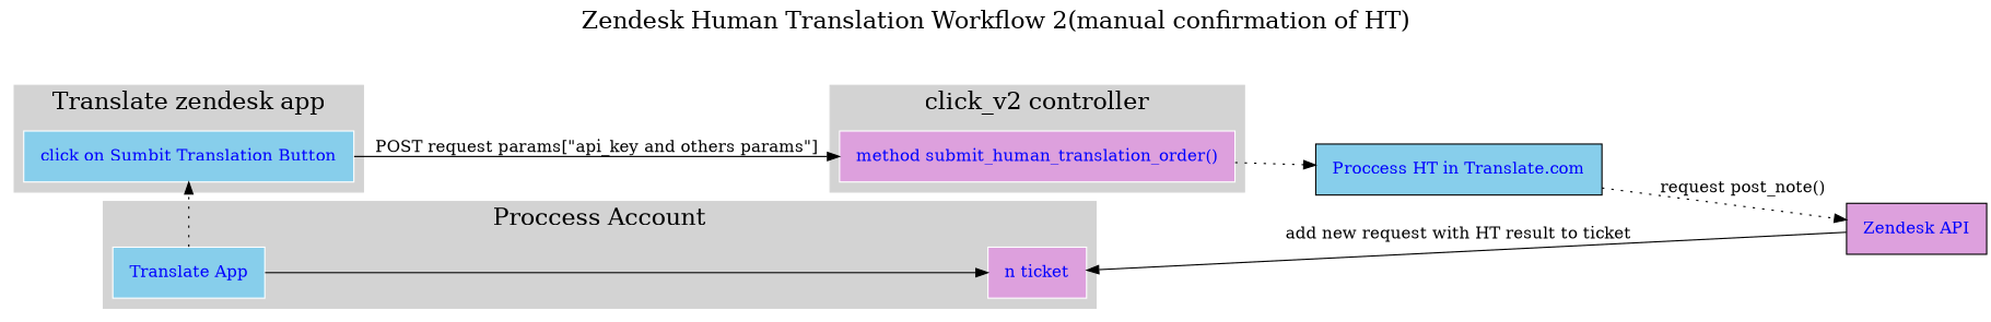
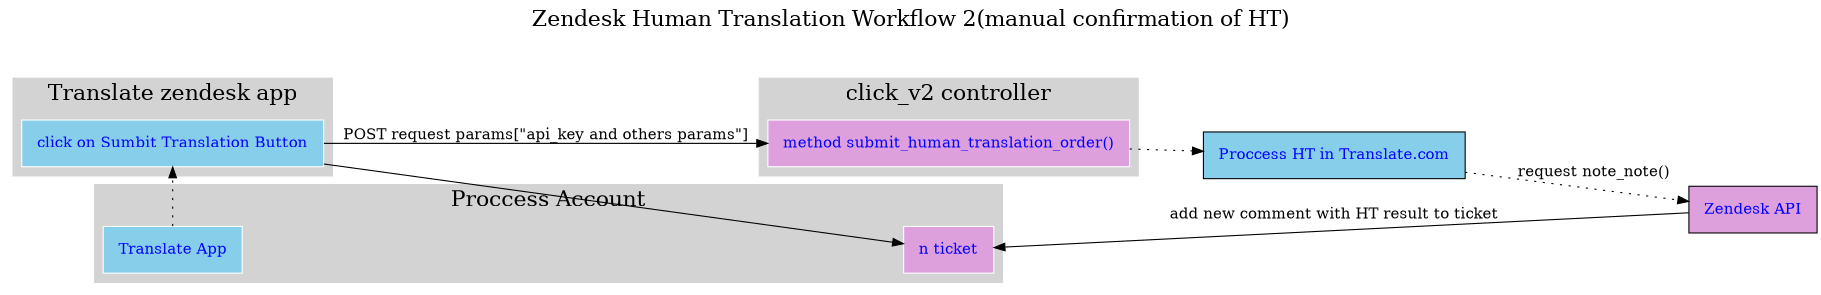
  digraph {
    fontsize=20
    label="Zendesk Human Translation Workflow 2(manual confirmation of HT)"
    labelloc=t
    rankdir=LR
    node [color=white fillcolor=plum fontcolor=blue fontsize=14 margin=0.2 shape=box style=filled]
    edge [style=solid]
    "n ticket" [width=1]
    "Translate App" [fillcolor=skyblue width=1]
    "click on Sumbit Translation Button" [fillcolor=skyblue width=1]
    "method submit_human_translation_order()" [width=1]
    "Proccess HT in Translate.com" [fillcolor=skyblue width=1 color=""]
    "Zendesk API" [width=1 color=""]
    subgraph cluster_1 {
      color=lightgrey
      label="Proccess Account"
      style=filled
      "n ticket"
      "Translate App"
    }
    subgraph cluster_2 {
      color=lightgrey
      label="Translate zendesk app"
      style=filled
      "click on Sumbit Translation Button"
    }
    subgraph cluster_3 {
      color=lightgrey
      label="click_v2 controller"
      style=filled
      "method submit_human_translation_order()"
    }
-   "Translate App" -> "n ticket"
+   "click on Sumbit Translation Button" -> "n ticket"
    "Translate App" -> "click on Sumbit Translation Button" [style=dotted]
    "click on Sumbit Translation Button" -> "method submit_human_translation_order()" [label="POST request params[\"api_key and others params\"]"]
    "method submit_human_translation_order()" -> "Proccess HT in Translate.com" [style=dotted]
-   "Proccess HT in Translate.com" -> "Zendesk API" [label="request post_note()" style=dotted]
-   "Zendesk API" -> "n ticket" [label="add new request with HT result to ticket"]
+   "Proccess HT in Translate.com" -> "Zendesk API" [label="request note_note()" style=dotted]
+   "Zendesk API" -> "n ticket" [label="add new comment with HT result to ticket"]
  }
